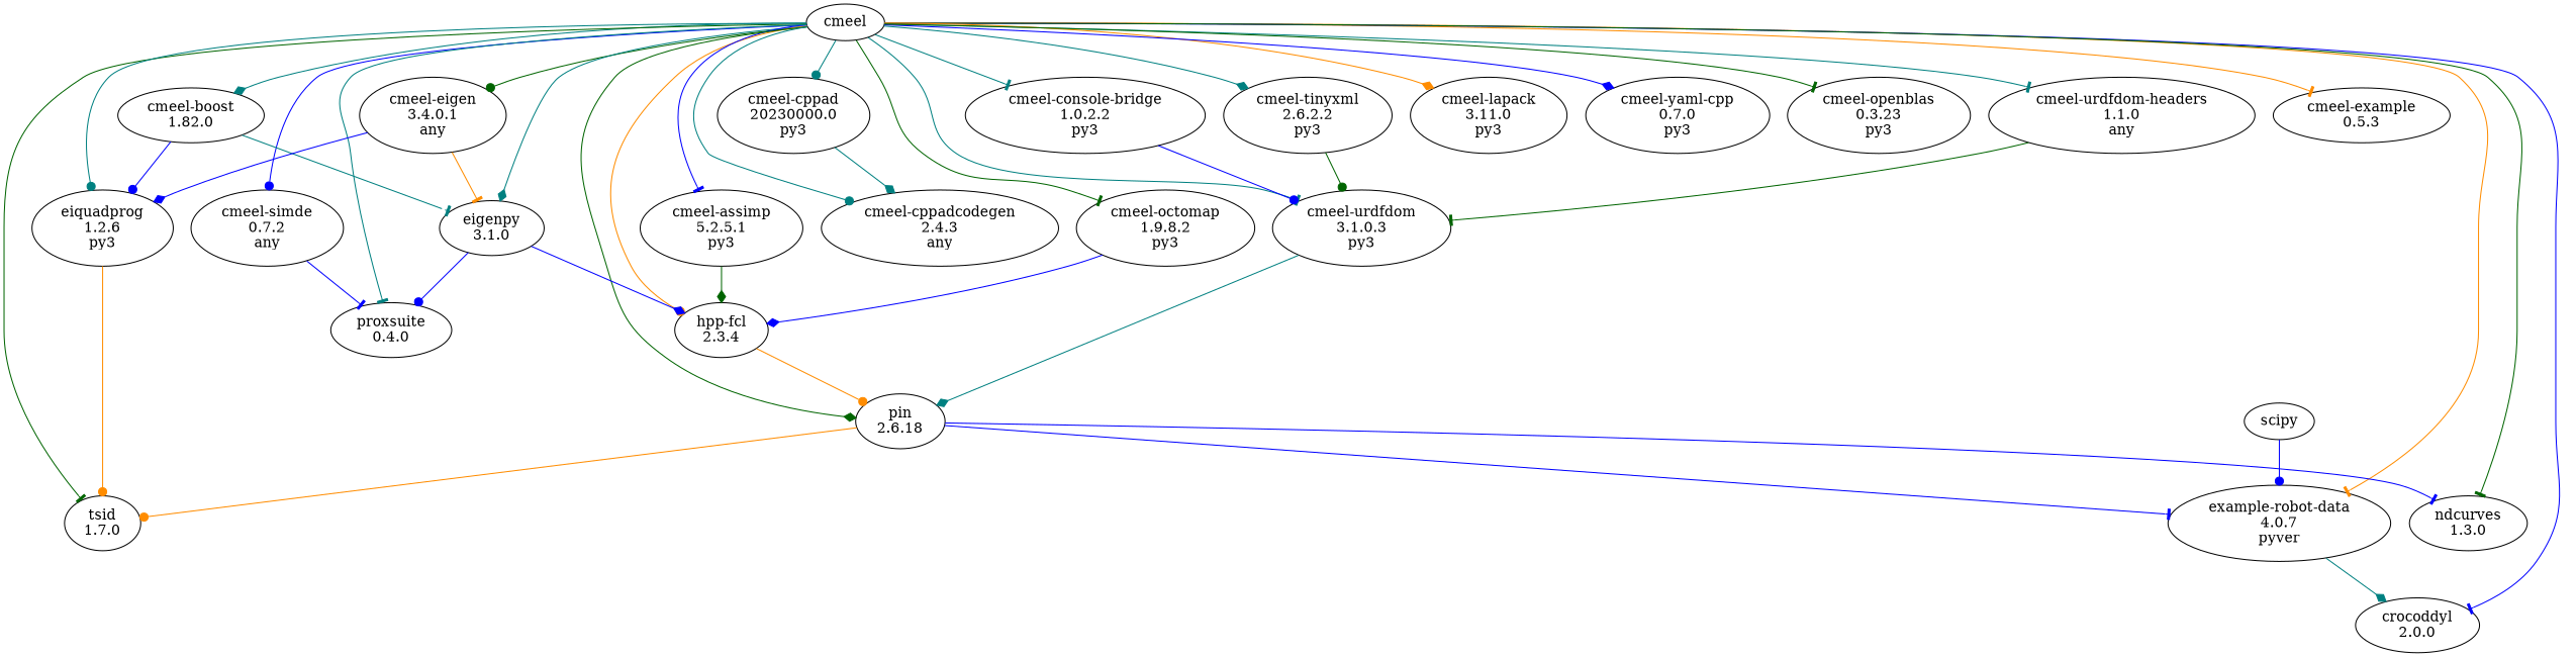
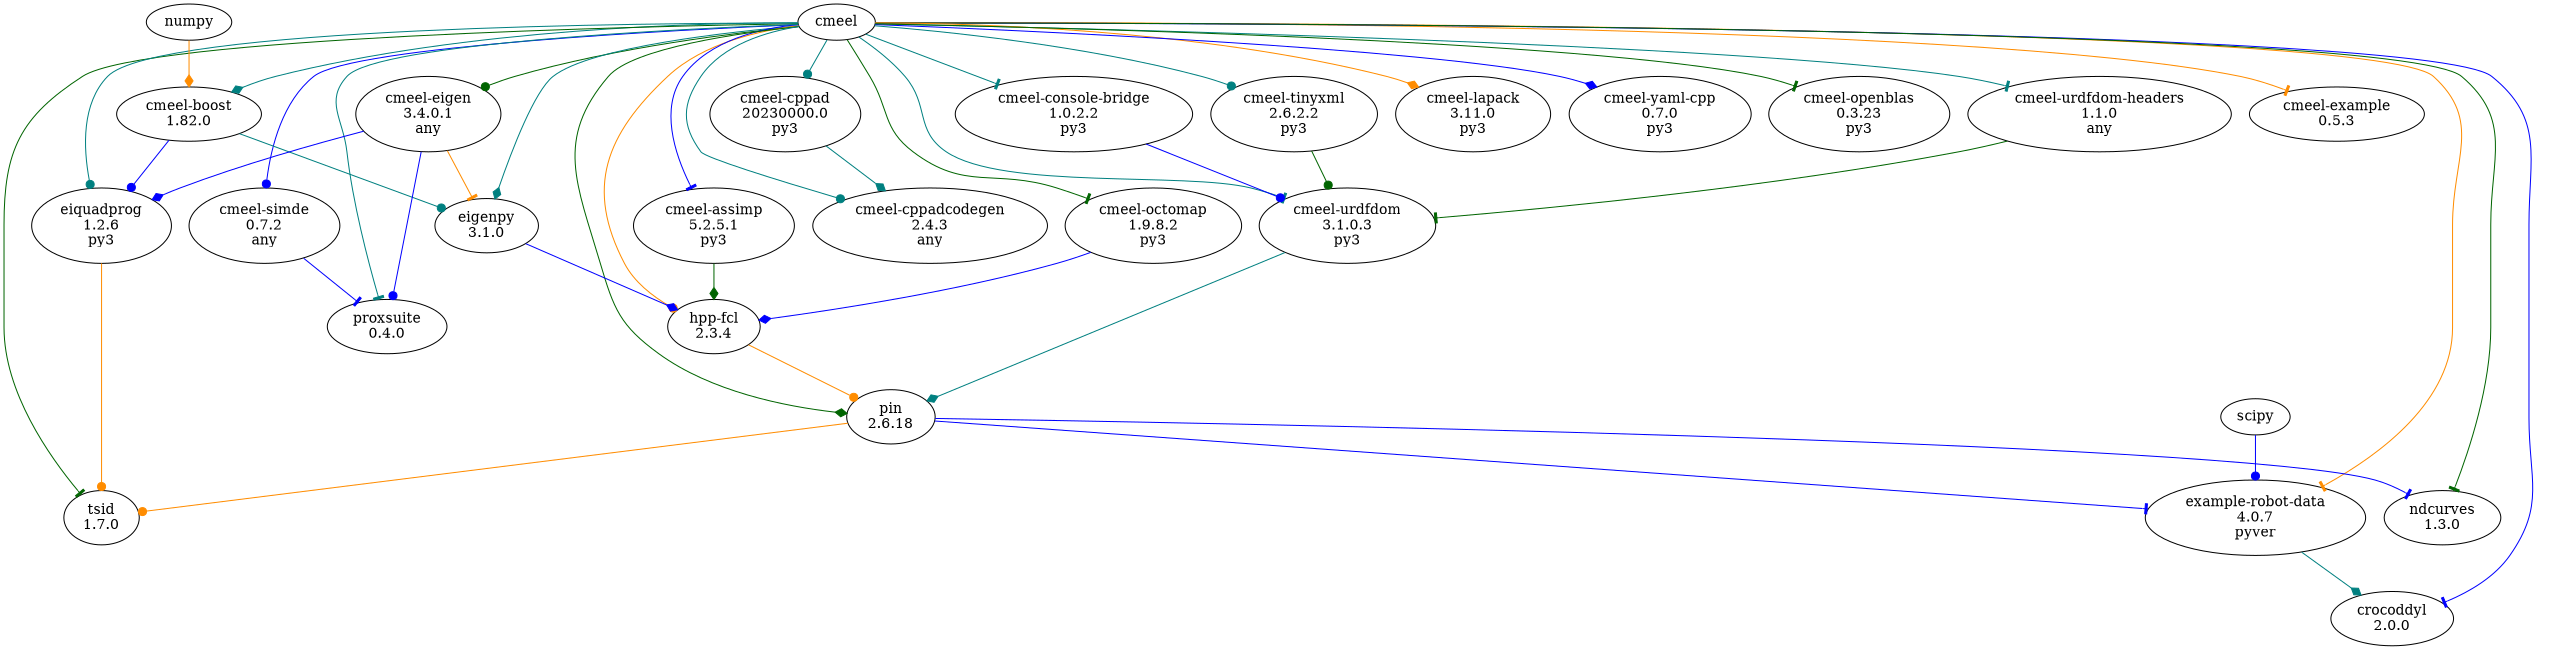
  digraph {
    edge [arrowhead=tee color=teal]
    n1 [label="cmeel-example\n0.5.3"]
    cmeel
    n3 [label="cmeel-boost\n1.82.0"]
    n4 [label="cmeel-eigen\n3.4.0.1\nany"]
    n5 [label="eigenpy\n3.1.0"]
    n6 [label="hpp-fcl\n2.3.4"]
    n7 [label="cmeel-assimp\n5.2.5.1\npy3"]
    n8 [label="cmeel-octomap\n1.9.8.2\npy3"]
    n9 [label="cmeel-urdfdom-headers\n1.1.0\nany"]
    n10 [label="cmeel-urdfdom\n3.1.0.3\npy3"]
    n11 [label="cmeel-console-bridge\n1.0.2.2\npy3"]
    n12 [label="cmeel-tinyxml\n2.6.2.2\npy3"]
    n13 [label="pin\n2.6.18"]
    n14 [label="example-robot-data\n4.0.7\npyver"]
    n15 [label="tsid\n1.7.0"]
    n16 [label="eiquadprog\n1.2.6\npy3"]
    n17 [label="crocoddyl\n2.0.0"]
    n18 [label="ndcurves\n1.3.0"]
    n19 [label="cmeel-cppad\n20230000.0\npy3"]
    n20 [label="cmeel-cppadcodegen\n2.4.3\nany"]
    n21 [label="cmeel-simde\n0.7.2\nany"]
    n22 [label="cmeel-lapack\n3.11.0\npy3"]
    n23 [label="cmeel-yaml-cpp\n0.7.0\npy3"]
    n24 [label="cmeel-openblas\n0.3.23\npy3"]
    n25 [label="proxsuite\n0.4.0"]
+   numpy
    scipy
    cmeel -> n1 [color=darkorange]
    cmeel -> n3 [arrowhead=diamond]
    cmeel -> n4 [arrowhead=dot color=darkgreen]
    cmeel -> n5 [arrowhead=diamond]
    cmeel -> n6 [arrowhead=dot color=darkorange]
    cmeel -> n7 [color=blue]
    cmeel -> n8 [color=darkgreen]
    cmeel -> n9
    cmeel -> n10
    cmeel -> n11
-   cmeel -> n12 [arrowhead=diamond]
+   cmeel -> n12 [arrowhead=dot]
    cmeel -> n13 [arrowhead=diamond color=darkgreen]
    cmeel -> n14 [color=darkorange]
    cmeel -> n15 [color=darkgreen]
    cmeel -> n16 [arrowhead=dot]
    cmeel -> n17 [color=blue]
    cmeel -> n18 [color=darkgreen]
    cmeel -> n19 [arrowhead=dot]
    cmeel -> n20 [arrowhead=dot]
    cmeel -> n21 [arrowhead=dot color=blue]
    cmeel -> n22 [arrowhead=diamond color=darkorange]
    cmeel -> n23 [arrowhead=diamond color=blue]
    cmeel -> n24 [color=darkgreen]
    cmeel -> n25
-   n3 -> n5
+   n3 -> n5 [arrowhead=dot]
    n3 -> n16 [arrowhead=dot color=blue]
    n4 -> n5 [color=darkorange]
    n4 -> n16 [arrowhead=diamond color=blue]
-   n5 -> n25 [arrowhead=dot color=blue]
+   n4 -> n25 [arrowhead=dot color=blue]
    n5 -> n6 [arrowhead=diamond color=blue]
    n6 -> n13 [arrowhead=dot color=darkorange]
    n7 -> n6 [arrowhead=diamond color=darkgreen]
    n8 -> n6 [arrowhead=diamond color=blue]
    n9 -> n10 [color=darkgreen]
    n10 -> n13 [arrowhead=diamond]
    n11 -> n10 [arrowhead=dot color=blue]
    n12 -> n10 [arrowhead=dot color=darkgreen]
    n13 -> n14 [color=blue]
    n13 -> n15 [arrowhead=dot color=darkorange]
    n13 -> n18 [color=blue]
    n14 -> n17 [arrowhead=diamond]
    n16 -> n15 [arrowhead=dot color=darkorange]
    n19 -> n20 [arrowhead=diamond]
    n21 -> n25 [color=blue]
+   numpy -> n3 [arrowhead=diamond color=darkorange]
    scipy -> n14 [arrowhead=dot color=blue]
  }
